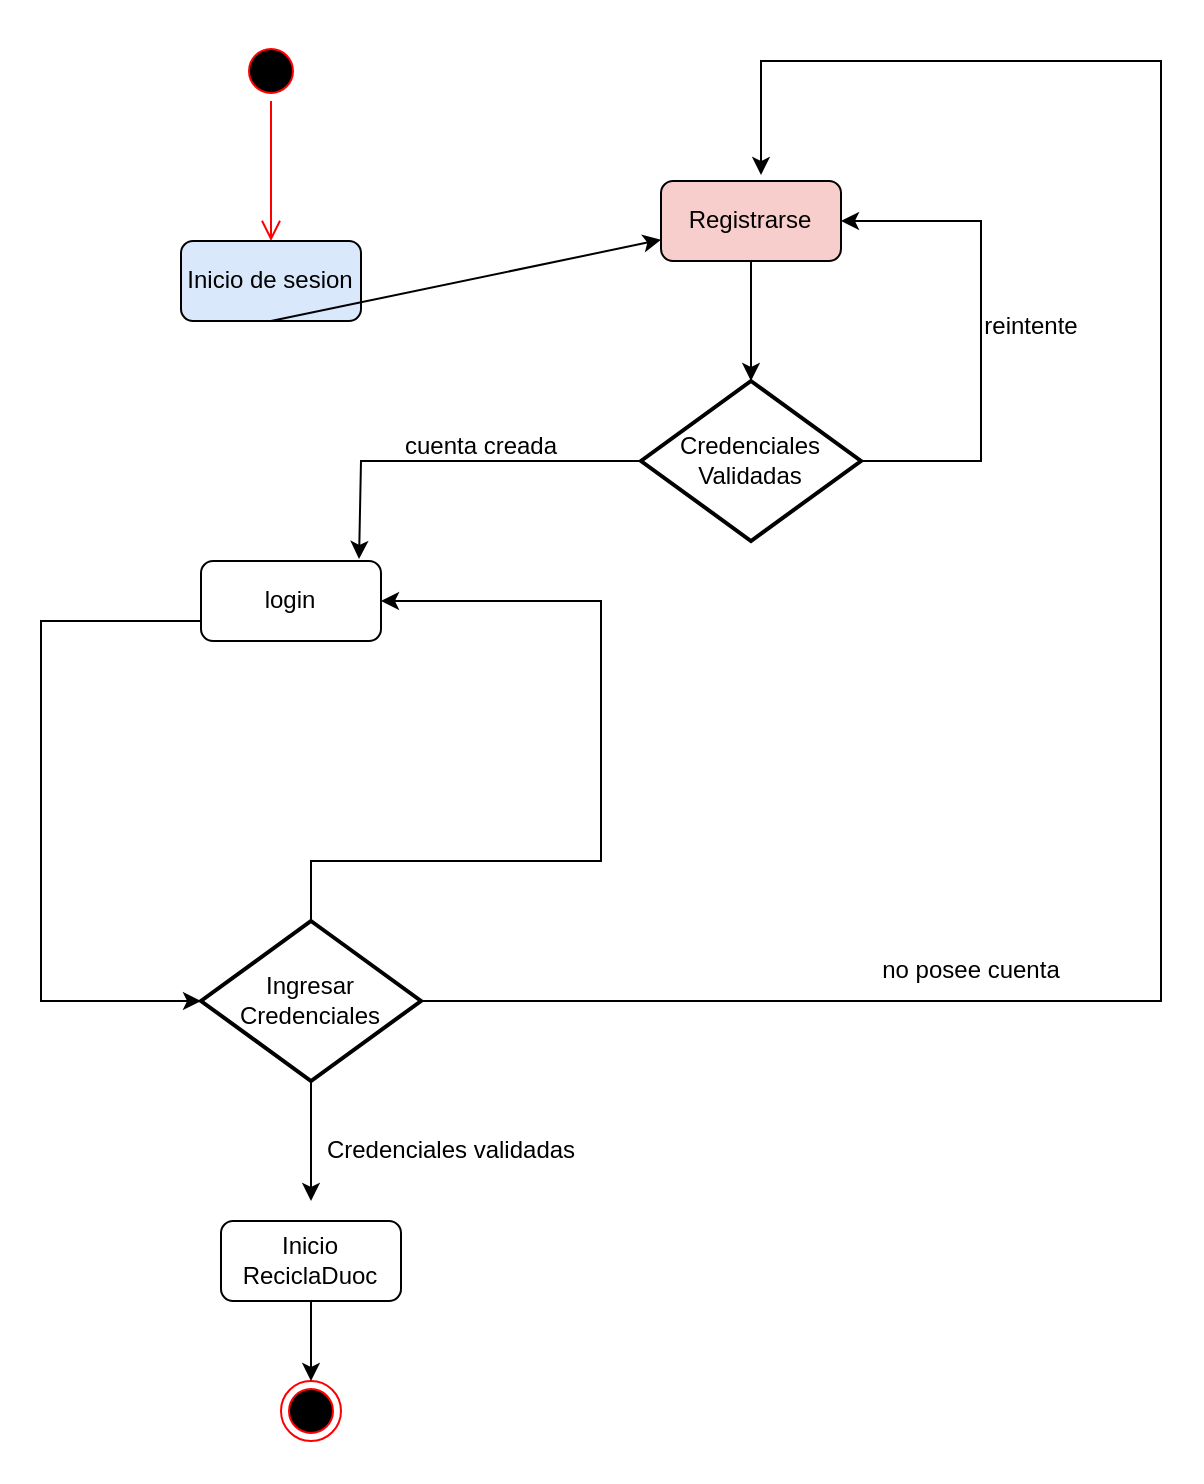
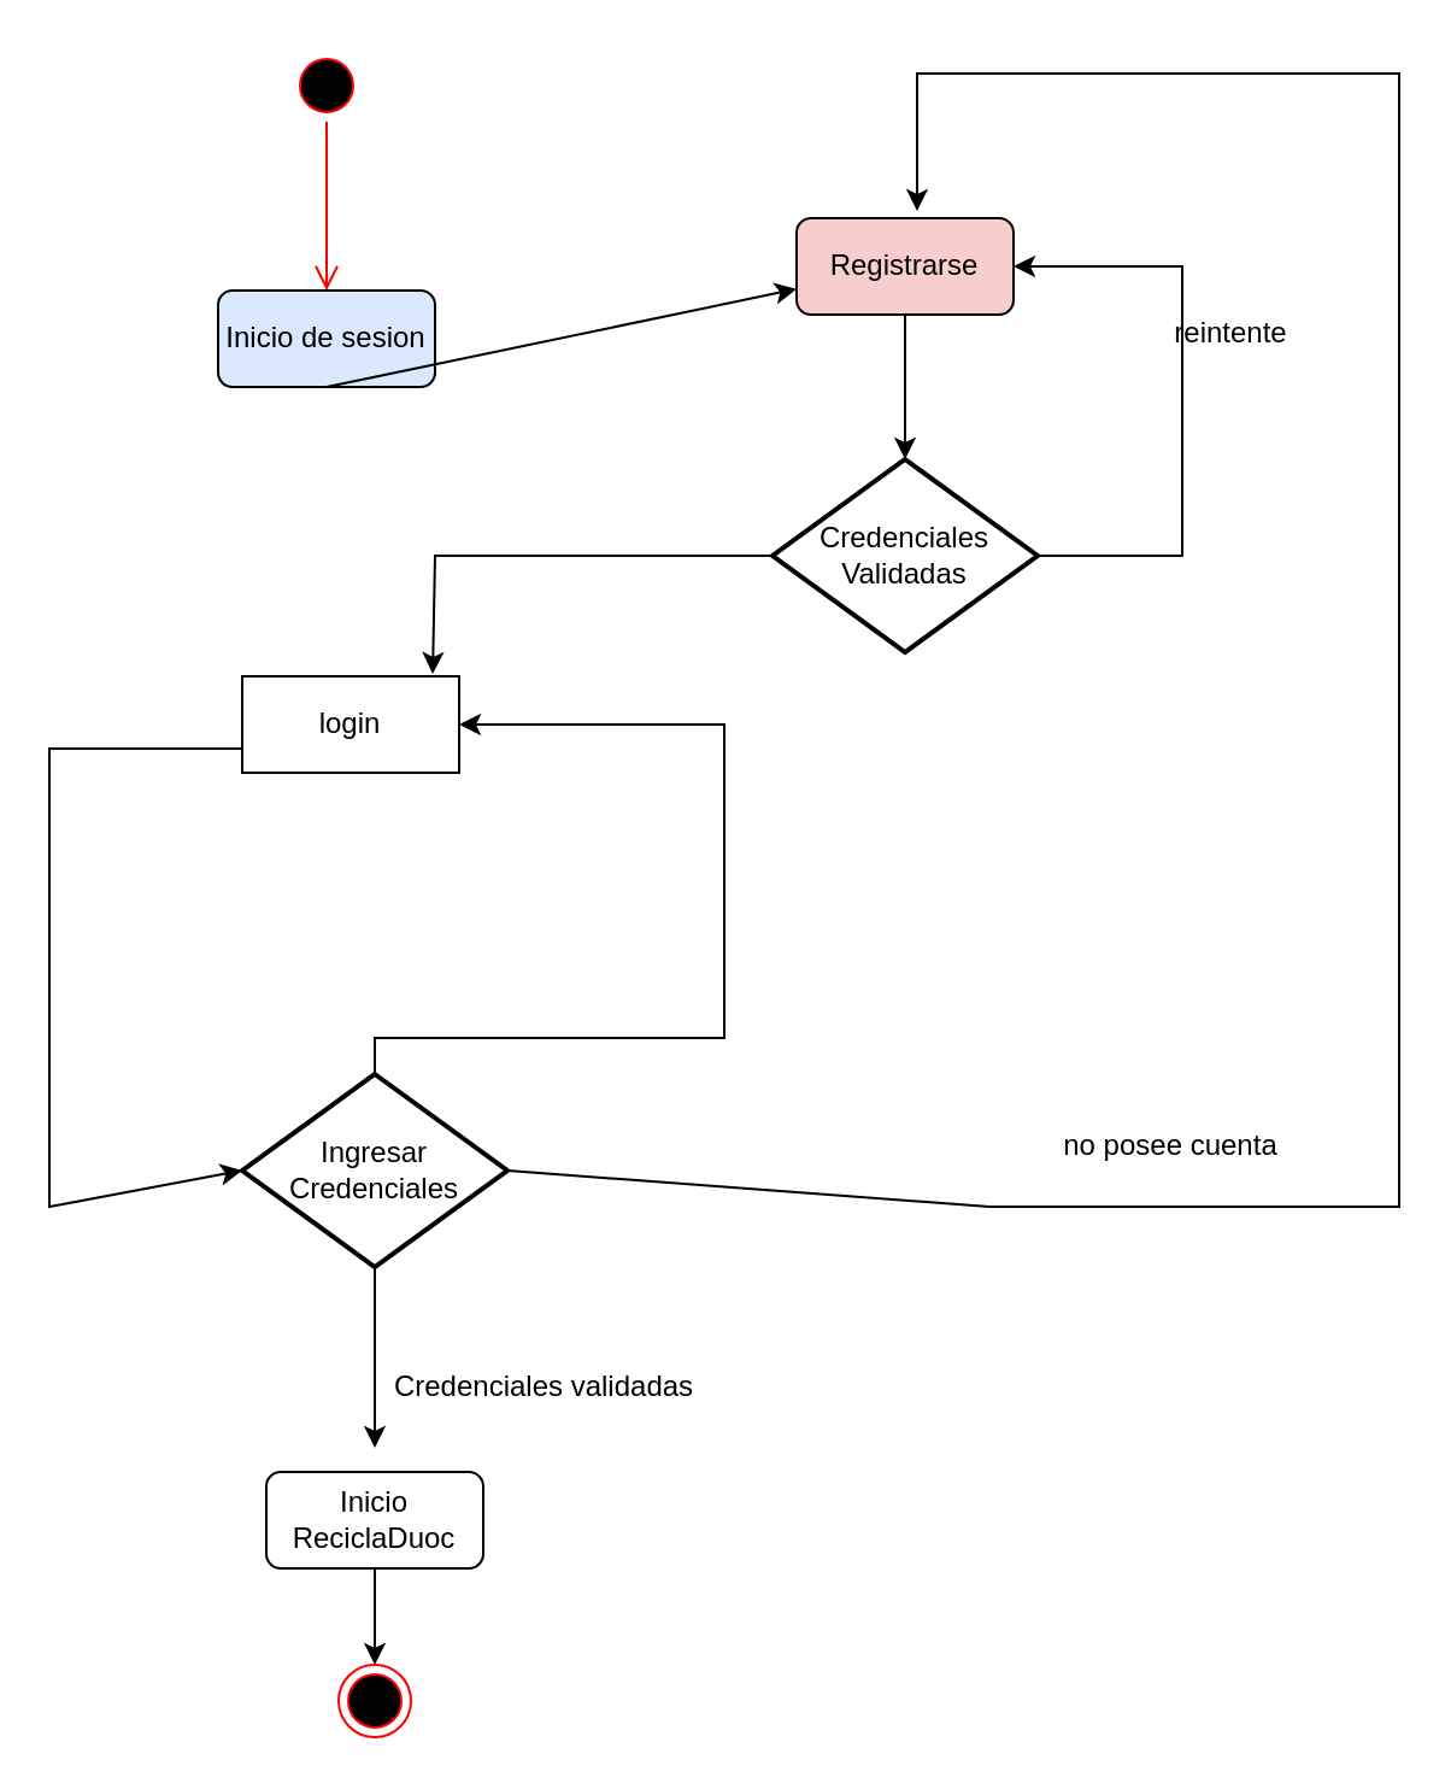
  <mxCell id="0" />
  <mxCell id="1" parent="0" />
  <mxCell id="2" value="" style="ellipse;html=1;shape=startState;fillColor=#000000;strokeColor=#ff0000;" vertex="1" parent="1"><mxGeometry x="120" y="20" width="30" height="30" as="geometry" /></mxCell>
  <mxCell id="3" value="" style="edgeStyle=orthogonalEdgeStyle;html=1;verticalAlign=bottom;endArrow=open;endSize=8;strokeColor=#ff0000;rounded=0;entryX=0.5;entryY=0;entryDx=0;entryDy=0;" edge="1" source="2" parent="1" target="4"><mxGeometry relative="1" as="geometry"><mxPoint x="135" y="110" as="targetPoint" /></mxGeometry></mxCell>
  <mxCell id="4" value="Inicio de sesion" style="rounded=1;whiteSpace=wrap;html=1;fillColor=#dae8fc;" vertex="1" parent="1"><mxGeometry x="90" y="120" width="90" height="40" as="geometry" /></mxCell>
  <mxCell id="5" value="" style="endArrow=classic;html=1;rounded=0;exitX=0.5;exitY=1;exitDx=0;exitDy=0;" edge="1" parent="1" source="4" target="10"><mxGeometry width="50" height="50" relative="1" as="geometry"><mxPoint x="290" y="340" as="sourcePoint" /><mxPoint x="129" y="260" as="targetPoint" /></mxGeometry></mxCell>
- <mxCell id="6" value="login" style="rounded=1;whiteSpace=wrap;html=1;" vertex="1" parent="1"><mxGeometry x="100" y="280" width="90" height="40" as="geometry" /></mxCell>
- <mxCell id="7" value="Ingresar Credenciales" style="strokeWidth=2;html=1;shape=mxgraph.flowchart.decision;whiteSpace=wrap;" vertex="1" parent="1"><mxGeometry x="100" y="460" width="110" height="80" as="geometry" /></mxCell>
+ <mxCell id="6" value="login" style="whiteSpace=wrap;html=1;rounded=0;" vertex="1" parent="1"><mxGeometry x="100" y="280" width="90" height="40" as="geometry" /></mxCell>
+ <mxCell id="7" value="Ingresar Credenciales" style="strokeWidth=2;html=1;shape=mxgraph.flowchart.decision;whiteSpace=wrap;" vertex="1" parent="1"><mxGeometry x="100" y="445" width="110" height="80" as="geometry" /></mxCell>
  <mxCell id="8" value="" style="endArrow=classic;html=1;rounded=0;exitX=0;exitY=0.75;exitDx=0;exitDy=0;entryX=0;entryY=0.5;entryDx=0;entryDy=0;entryPerimeter=0;" edge="1" parent="1" source="6" target="7"><mxGeometry width="50" height="50" relative="1" as="geometry"><mxPoint x="290" y="340" as="sourcePoint" /><mxPoint x="340" y="290" as="targetPoint" /><Array as="points"><mxPoint x="20" y="310" /><mxPoint x="20" y="390" /><mxPoint x="20" y="500" /></Array></mxGeometry></mxCell>
  <mxCell id="9" value="" style="endArrow=classic;html=1;rounded=0;exitX=0.5;exitY=0;exitDx=0;exitDy=0;exitPerimeter=0;entryX=1;entryY=0.5;entryDx=0;entryDy=0;" edge="1" parent="1" source="7" target="6"><mxGeometry width="50" height="50" relative="1" as="geometry"><mxPoint x="290" y="340" as="sourcePoint" /><mxPoint x="240" y="250" as="targetPoint" /><Array as="points"><mxPoint x="155" y="430" /><mxPoint x="230" y="430" /><mxPoint x="270" y="430" /><mxPoint x="300" y="430" /><mxPoint x="300" y="400" /><mxPoint x="300" y="340" /><mxPoint x="300" y="300" /></Array></mxGeometry></mxCell>
  <mxCell id="10" value="Registrarse" style="rounded=1;whiteSpace=wrap;html=1;fillColor=#f8cecc;" vertex="1" parent="1"><mxGeometry x="330" y="90" width="90" height="40" as="geometry" /></mxCell>
  <mxCell id="11" value="" style="endArrow=classic;html=1;rounded=0;exitX=1;exitY=0.5;exitDx=0;exitDy=0;exitPerimeter=0;" edge="1" parent="1" source="7"><mxGeometry width="50" height="50" relative="1" as="geometry"><mxPoint x="490" y="390" as="sourcePoint" /><mxPoint x="380" y="87" as="targetPoint" /><Array as="points"><mxPoint x="410" y="500" /><mxPoint x="580" y="500" /><mxPoint x="580" y="390" /><mxPoint x="580" y="30" /><mxPoint x="490" y="30" /><mxPoint x="380" y="30" /></Array></mxGeometry></mxCell>
  <mxCell id="12" value="Credenciales Validadas" style="strokeWidth=2;html=1;shape=mxgraph.flowchart.decision;whiteSpace=wrap;" vertex="1" parent="1"><mxGeometry x="320" y="190" width="110" height="80" as="geometry" /></mxCell>
  <mxCell id="13" value="" style="endArrow=classic;html=1;rounded=0;entryX=0.5;entryY=0;entryDx=0;entryDy=0;entryPerimeter=0;exitX=0.5;exitY=1;exitDx=0;exitDy=0;" edge="1" parent="1" source="10" target="12"><mxGeometry width="50" height="50" relative="1" as="geometry"><mxPoint x="485" y="160" as="sourcePoint" /><mxPoint x="380" y="190" as="targetPoint" /></mxGeometry></mxCell>
  <mxCell id="14" value="" style="endArrow=classic;html=1;rounded=0;entryX=1;entryY=0.5;entryDx=0;entryDy=0;exitX=1;exitY=0.5;exitDx=0;exitDy=0;exitPerimeter=0;" edge="1" parent="1" source="12" target="10"><mxGeometry width="50" height="50" relative="1" as="geometry"><mxPoint x="615" y="270" as="sourcePoint" /><mxPoint x="510" y="300" as="targetPoint" /><Array as="points"><mxPoint x="490" y="230" /><mxPoint x="490" y="110" /></Array></mxGeometry></mxCell>
- <mxCell id="15" value="reintente" style="text;html=1;align=center;verticalAlign=middle;resizable=0;points=[];autosize=1;strokeColor=none;fillColor=none;" vertex="1" parent="1"><mxGeometry x="480" y="148" width="70" height="30" as="geometry" /></mxCell>
+ <mxCell id="15" value="reintente" style="text;html=1;align=center;verticalAlign=middle;resizable=0;points=[];autosize=1;strokeColor=none;fillColor=none;" vertex="1" parent="1"><mxGeometry x="475" y="123" width="70" height="30" as="geometry" /></mxCell>
  <mxCell id="16" value="" style="endArrow=classic;html=1;rounded=0;entryX=0.878;entryY=-0.025;entryDx=0;entryDy=0;entryPerimeter=0;exitX=0;exitY=0.5;exitDx=0;exitDy=0;exitPerimeter=0;" edge="1" parent="1" source="12" target="6"><mxGeometry width="50" height="50" relative="1" as="geometry"><mxPoint x="310" y="190" as="sourcePoint" /><mxPoint x="340" y="290" as="targetPoint" /><Array as="points"><mxPoint x="180" y="230" /></Array></mxGeometry></mxCell>
  <mxCell id="17" value="" style="endArrow=classic;html=1;rounded=0;exitX=0.5;exitY=1;exitDx=0;exitDy=0;exitPerimeter=0;" edge="1" parent="1" source="7"><mxGeometry width="50" height="50" relative="1" as="geometry"><mxPoint x="290" y="340" as="sourcePoint" /><mxPoint x="155" y="600" as="targetPoint" /></mxGeometry></mxCell>
  <mxCell id="18" value="Inicio ReciclaDuoc" style="rounded=1;whiteSpace=wrap;html=1;" vertex="1" parent="1"><mxGeometry x="110" y="610" width="90" height="40" as="geometry" /></mxCell>
  <mxCell id="19" value="" style="ellipse;html=1;shape=endState;fillColor=#000000;strokeColor=#ff0000;" vertex="1" parent="1"><mxGeometry x="140" y="690" width="30" height="30" as="geometry" /></mxCell>
  <mxCell id="20" value="" style="endArrow=classic;html=1;rounded=0;exitX=0.5;exitY=1;exitDx=0;exitDy=0;entryX=0.5;entryY=0;entryDx=0;entryDy=0;" edge="1" parent="1" source="18" target="19"><mxGeometry width="50" height="50" relative="1" as="geometry"><mxPoint x="290" y="640" as="sourcePoint" /><mxPoint x="340" y="590" as="targetPoint" /></mxGeometry></mxCell>
- <mxCell id="21" value="cuenta creada" style="text;html=1;align=center;verticalAlign=middle;resizable=0;points=[];autosize=1;strokeColor=none;fillColor=none;" vertex="1" parent="1"><mxGeometry x="190" y="208" width="100" height="30" as="geometry" /></mxCell>
- <mxCell id="22" value="no posee cuenta" style="text;html=1;align=center;verticalAlign=middle;resizable=0;points=[];autosize=1;strokeColor=none;fillColor=none;" vertex="1" parent="1"><mxGeometry x="430" y="470" width="110" height="30" as="geometry" /></mxCell>
+ <mxCell id="22" value="no posee cuenta" style="text;html=1;align=center;verticalAlign=middle;resizable=0;points=[];autosize=1;strokeColor=none;fillColor=none;" vertex="1" parent="1"><mxGeometry x="430" y="460" width="110" height="30" as="geometry" /></mxCell>
  <mxCell id="23" value="Credenciales validadas" style="text;html=1;align=center;verticalAlign=middle;resizable=0;points=[];autosize=1;strokeColor=none;fillColor=none;" vertex="1" parent="1"><mxGeometry x="150" y="559.5" width="150" height="30" as="geometry" /></mxCell>
